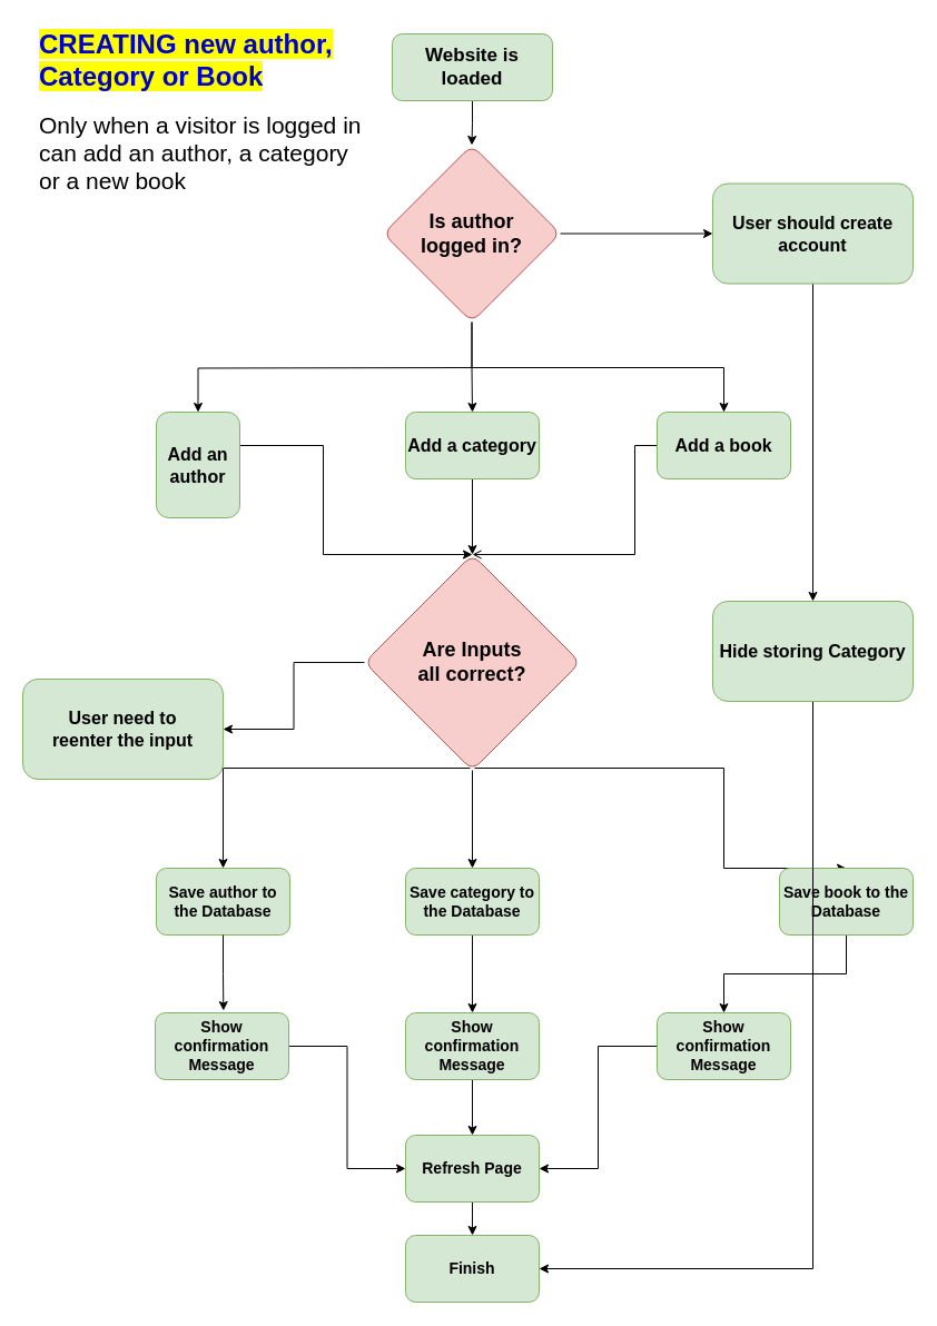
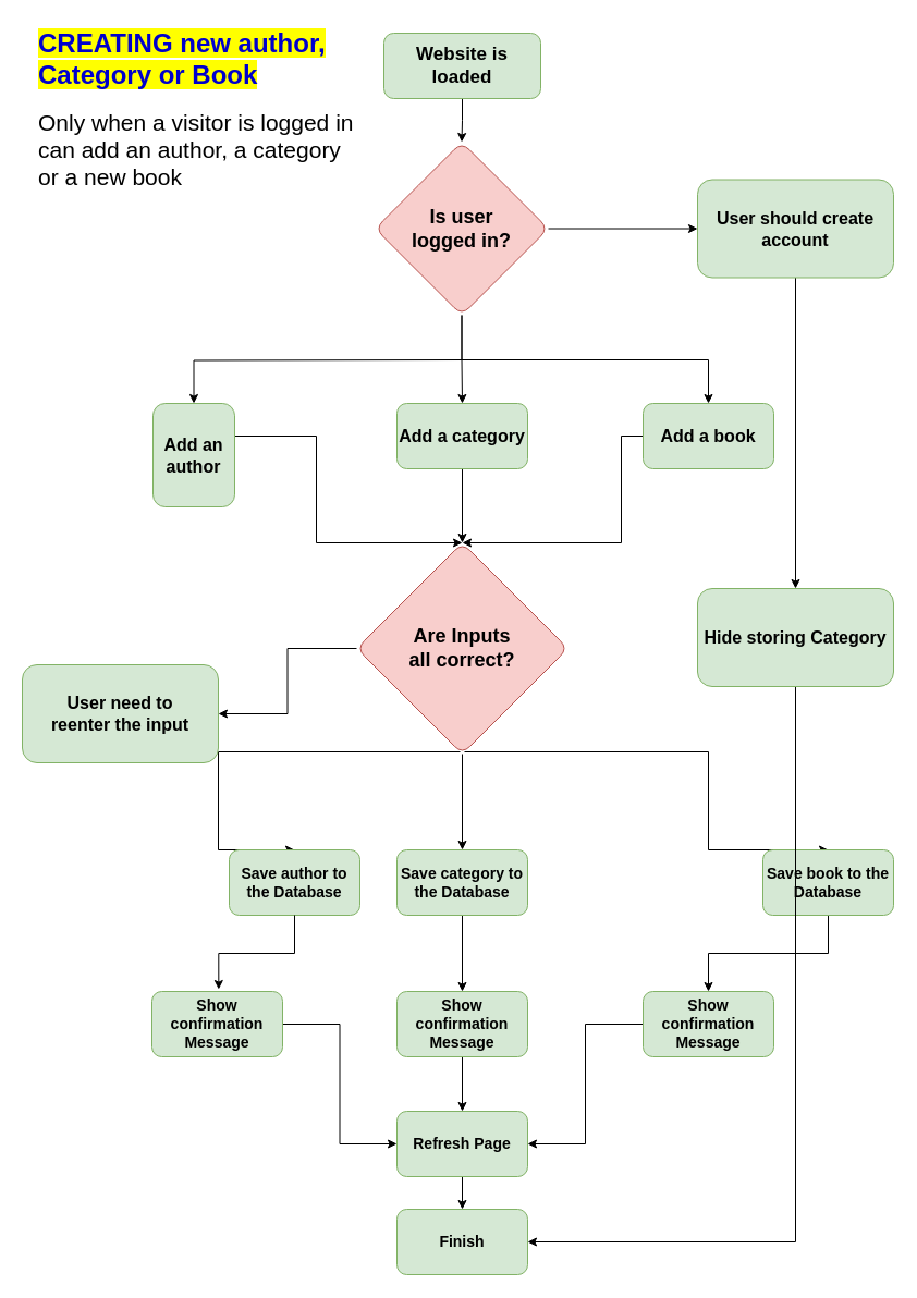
  <mxCell id="0" />
  <mxCell id="1" parent="0" />
  <mxCell id="2" value="" style="edgeStyle=orthogonalEdgeStyle;rounded=0;orthogonalLoop=1;jettySize=auto;html=1;" edge="1" parent="1" source="3" target="8"><mxGeometry relative="1" as="geometry" /></mxCell>
  <mxCell id="3" value="&lt;font style=&quot;font-size: 17px;&quot;&gt;Website is loaded&lt;/font&gt;" style="rounded=1;whiteSpace=wrap;html=1;fontStyle=1;fillColor=#d5e8d4;strokeColor=#82b366;" vertex="1" parent="1"><mxGeometry x="352" y="30" width="144" height="60" as="geometry" /></mxCell>
  <mxCell id="4" style="edgeStyle=orthogonalEdgeStyle;rounded=0;orthogonalLoop=1;jettySize=auto;html=1;entryX=0.5;entryY=0;entryDx=0;entryDy=0;" edge="1" parent="1" target="10"><mxGeometry relative="1" as="geometry"><mxPoint x="424" y="330" as="sourcePoint" /></mxGeometry></mxCell>
  <mxCell id="5" style="edgeStyle=orthogonalEdgeStyle;rounded=0;orthogonalLoop=1;jettySize=auto;html=1;entryX=0.5;entryY=0;entryDx=0;entryDy=0;" edge="1" parent="1" source="8" target="12"><mxGeometry relative="1" as="geometry" /></mxCell>
  <mxCell id="6" style="edgeStyle=orthogonalEdgeStyle;rounded=0;orthogonalLoop=1;jettySize=auto;html=1;entryX=0.5;entryY=0;entryDx=0;entryDy=0;exitX=0.5;exitY=1;exitDx=0;exitDy=0;" edge="1" parent="1" source="8" target="14"><mxGeometry relative="1" as="geometry"><Array as="points"><mxPoint x="424" y="330" /><mxPoint x="650" y="330" /></Array></mxGeometry></mxCell>
  <mxCell id="7" style="edgeStyle=orthogonalEdgeStyle;rounded=0;orthogonalLoop=1;jettySize=auto;html=1;entryX=0;entryY=0.5;entryDx=0;entryDy=0;" edge="1" parent="1" source="8" target="37"><mxGeometry relative="1" as="geometry" /></mxCell>
- <mxCell id="8" value="&lt;font style=&quot;font-size: 18px;&quot;&gt;Is author &lt;br&gt;logged in?&lt;/font&gt;" style="rhombus;whiteSpace=wrap;html=1;rounded=1;fontStyle=1;fillColor=#f8cecc;strokeColor=#b85450;" vertex="1" parent="1"><mxGeometry x="344" y="130" width="159" height="159" as="geometry" /></mxCell>
+ <mxCell id="8" value="&lt;font style=&quot;font-size: 18px;&quot;&gt;Is user &lt;br&gt;logged in?&lt;/font&gt;" style="rhombus;whiteSpace=wrap;html=1;rounded=1;fontStyle=1;fillColor=#f8cecc;strokeColor=#b85450;" vertex="1" parent="1"><mxGeometry x="344" y="130" width="159" height="159" as="geometry" /></mxCell>
  <mxCell id="9" style="edgeStyle=orthogonalEdgeStyle;rounded=0;orthogonalLoop=1;jettySize=auto;html=1;entryX=0.5;entryY=0;entryDx=0;entryDy=0;" edge="1" parent="1" source="10" target="19"><mxGeometry relative="1" as="geometry"><Array as="points"><mxPoint x="290" y="400" /><mxPoint x="290" y="498" /></Array></mxGeometry></mxCell>
  <mxCell id="10" value="Add an author" style="whiteSpace=wrap;html=1;rounded=1;fontStyle=1;fontSize=16;fillColor=#d5e8d4;strokeColor=#82b366;" vertex="1" parent="1"><mxGeometry x="140" y="370" width="75" height="95" as="geometry" /></mxCell>
  <mxCell id="11" value="" style="edgeStyle=orthogonalEdgeStyle;rounded=0;orthogonalLoop=1;jettySize=auto;html=1;" edge="1" parent="1" source="12" target="19"><mxGeometry relative="1" as="geometry" /></mxCell>
  <mxCell id="12" value="Add a category" style="whiteSpace=wrap;html=1;rounded=1;fontStyle=1;fontSize=16;fillColor=#d5e8d4;strokeColor=#82b366;" vertex="1" parent="1"><mxGeometry x="364" y="370" width="120" height="60" as="geometry" /></mxCell>
- <mxCell id="13" style="edgeStyle=orthogonalEdgeStyle;rounded=0;orthogonalLoop=1;jettySize=auto;html=1;entryX=0.5;entryY=0;entryDx=0;entryDy=0;endArrow=open;" edge="1" parent="1" source="14" target="19"><mxGeometry relative="1" as="geometry"><Array as="points"><mxPoint x="570" y="400" /><mxPoint x="570" y="498" /></Array></mxGeometry></mxCell>
+ <mxCell id="13" style="edgeStyle=orthogonalEdgeStyle;rounded=0;orthogonalLoop=1;jettySize=auto;html=1;entryX=0.5;entryY=0;entryDx=0;entryDy=0;" edge="1" parent="1" source="14" target="19"><mxGeometry relative="1" as="geometry"><Array as="points"><mxPoint x="570" y="400" /><mxPoint x="570" y="498" /></Array></mxGeometry></mxCell>
  <mxCell id="14" value="Add a book" style="whiteSpace=wrap;html=1;rounded=1;fontStyle=1;fontSize=16;fillColor=#d5e8d4;strokeColor=#82b366;" vertex="1" parent="1"><mxGeometry x="590" y="370" width="120" height="60" as="geometry" /></mxCell>
  <mxCell id="15" value="" style="edgeStyle=orthogonalEdgeStyle;rounded=0;orthogonalLoop=1;jettySize=auto;html=1;" edge="1" parent="1" source="19" target="21"><mxGeometry relative="1" as="geometry" /></mxCell>
  <mxCell id="16" style="edgeStyle=orthogonalEdgeStyle;rounded=0;orthogonalLoop=1;jettySize=auto;html=1;entryX=0.5;entryY=0;entryDx=0;entryDy=0;" edge="1" parent="1" source="19" target="24"><mxGeometry relative="1" as="geometry"><Array as="points"><mxPoint x="200" y="690" /></Array></mxGeometry></mxCell>
  <mxCell id="17" style="edgeStyle=orthogonalEdgeStyle;rounded=0;orthogonalLoop=1;jettySize=auto;html=1;entryX=0.5;entryY=0;entryDx=0;entryDy=0;" edge="1" parent="1" source="19" target="23"><mxGeometry relative="1" as="geometry"><Array as="points"><mxPoint x="650" y="690" /></Array></mxGeometry></mxCell>
  <mxCell id="18" style="edgeStyle=orthogonalEdgeStyle;rounded=0;orthogonalLoop=1;jettySize=auto;html=1;entryX=1;entryY=0.5;entryDx=0;entryDy=0;" edge="1" parent="1" source="19" target="40"><mxGeometry relative="1" as="geometry" /></mxCell>
  <mxCell id="19" value="&lt;font style=&quot;font-size: 18px;&quot;&gt;&lt;b&gt;Are Inputs &lt;br&gt;all correct?&lt;/b&gt;&lt;/font&gt;" style="rhombus;whiteSpace=wrap;html=1;rounded=1;fillColor=#f8cecc;strokeColor=#b85450;" vertex="1" parent="1"><mxGeometry x="327" y="498" width="194" height="194" as="geometry" /></mxCell>
  <mxCell id="20" style="edgeStyle=orthogonalEdgeStyle;rounded=0;orthogonalLoop=1;jettySize=auto;html=1;entryX=0.5;entryY=0;entryDx=0;entryDy=0;" edge="1" parent="1" source="21" target="30"><mxGeometry relative="1" as="geometry" /></mxCell>
  <mxCell id="21" value="&lt;font style=&quot;font-size: 14px;&quot;&gt;&lt;b&gt;Save category to the Database&lt;/b&gt;&lt;/font&gt;" style="whiteSpace=wrap;html=1;rounded=1;fillColor=#d5e8d4;strokeColor=#82b366;" vertex="1" parent="1"><mxGeometry x="364" y="780" width="120" height="60" as="geometry" /></mxCell>
  <mxCell id="22" style="edgeStyle=orthogonalEdgeStyle;rounded=0;orthogonalLoop=1;jettySize=auto;html=1;entryX=0.5;entryY=0;entryDx=0;entryDy=0;" edge="1" parent="1" source="23" target="32"><mxGeometry relative="1" as="geometry" /></mxCell>
  <mxCell id="23" value="&lt;font style=&quot;font-size: 14px;&quot;&gt;&lt;b&gt;Save book to the Database&lt;/b&gt;&lt;/font&gt;" style="whiteSpace=wrap;html=1;rounded=1;fillColor=#d5e8d4;strokeColor=#82b366;" vertex="1" parent="1"><mxGeometry x="700" y="780" width="120" height="60" as="geometry" /></mxCell>
- <mxCell id="24" value="&lt;font style=&quot;font-size: 14px;&quot;&gt;&lt;b&gt;Save author to the Database&lt;/b&gt;&lt;/font&gt;" style="whiteSpace=wrap;html=1;rounded=1;fillColor=#d5e8d4;strokeColor=#82b366;" vertex="1" parent="1"><mxGeometry x="140" y="780" width="120" height="60" as="geometry" /></mxCell>
+ <mxCell id="24" value="&lt;font style=&quot;font-size: 14px;&quot;&gt;&lt;b&gt;Save author to the Database&lt;/b&gt;&lt;/font&gt;" style="whiteSpace=wrap;html=1;rounded=1;fillColor=#d5e8d4;strokeColor=#82b366;" vertex="1" parent="1"><mxGeometry x="210" y="780" width="120" height="60" as="geometry" /></mxCell>
  <mxCell id="25" style="edgeStyle=orthogonalEdgeStyle;rounded=0;orthogonalLoop=1;jettySize=auto;html=1;entryX=0;entryY=0.5;entryDx=0;entryDy=0;" edge="1" parent="1" source="26" target="28"><mxGeometry relative="1" as="geometry" /></mxCell>
  <mxCell id="26" value="&lt;font style=&quot;font-size: 14px;&quot;&gt;&lt;b&gt;Show confirmation Message&lt;br&gt;&lt;/b&gt;&lt;/font&gt;" style="whiteSpace=wrap;html=1;rounded=1;fillColor=#d5e8d4;strokeColor=#82b366;" vertex="1" parent="1"><mxGeometry x="139" y="910" width="120" height="60" as="geometry" /></mxCell>
  <mxCell id="27" style="edgeStyle=orthogonalEdgeStyle;rounded=0;orthogonalLoop=1;jettySize=auto;html=1;entryX=0.5;entryY=0;entryDx=0;entryDy=0;" edge="1" parent="1" source="28" target="33"><mxGeometry relative="1" as="geometry" /></mxCell>
  <mxCell id="28" value="&lt;font style=&quot;font-size: 14px;&quot;&gt;&lt;b&gt;Refresh Page&lt;/b&gt;&lt;/font&gt;" style="whiteSpace=wrap;html=1;rounded=1;fillColor=#d5e8d4;strokeColor=#82b366;" vertex="1" parent="1"><mxGeometry x="364" y="1020" width="120" height="60" as="geometry" /></mxCell>
  <mxCell id="29" style="edgeStyle=orthogonalEdgeStyle;rounded=0;orthogonalLoop=1;jettySize=auto;html=1;entryX=0.5;entryY=0;entryDx=0;entryDy=0;" edge="1" parent="1" source="30" target="28"><mxGeometry relative="1" as="geometry" /></mxCell>
  <mxCell id="30" value="&lt;font style=&quot;font-size: 14px;&quot;&gt;&lt;b&gt;Show confirmation Message&lt;br&gt;&lt;/b&gt;&lt;/font&gt;" style="whiteSpace=wrap;html=1;rounded=1;fillColor=#d5e8d4;strokeColor=#82b366;" vertex="1" parent="1"><mxGeometry x="364" y="910" width="120" height="60" as="geometry" /></mxCell>
  <mxCell id="31" style="edgeStyle=orthogonalEdgeStyle;rounded=0;orthogonalLoop=1;jettySize=auto;html=1;entryX=1;entryY=0.5;entryDx=0;entryDy=0;" edge="1" parent="1" source="32" target="28"><mxGeometry relative="1" as="geometry" /></mxCell>
  <mxCell id="32" value="&lt;font style=&quot;font-size: 14px;&quot;&gt;&lt;b&gt;Show confirmation Message&lt;br&gt;&lt;/b&gt;&lt;/font&gt;" style="whiteSpace=wrap;html=1;rounded=1;fillColor=#d5e8d4;strokeColor=#82b366;" vertex="1" parent="1"><mxGeometry x="590" y="910" width="120" height="60" as="geometry" /></mxCell>
  <mxCell id="33" value="&lt;font style=&quot;font-size: 14px;&quot;&gt;&lt;b&gt;Finish&lt;/b&gt;&lt;/font&gt;" style="whiteSpace=wrap;html=1;rounded=1;fillColor=#d5e8d4;strokeColor=#82b366;" vertex="1" parent="1"><mxGeometry x="364" y="1110" width="120" height="60" as="geometry" /></mxCell>
  <mxCell id="34" style="edgeStyle=orthogonalEdgeStyle;rounded=0;orthogonalLoop=1;jettySize=auto;html=1;entryX=0.511;entryY=-0.033;entryDx=0;entryDy=0;entryPerimeter=0;" edge="1" parent="1" source="24" target="26"><mxGeometry relative="1" as="geometry" /></mxCell>
  <mxCell id="35" value="&lt;h1&gt;&lt;span style=&quot;background-color: rgb(255, 255, 0);&quot;&gt;&lt;font color=&quot;#0000cc&quot;&gt;CREATING new author, Category or Book&lt;/font&gt;&lt;/span&gt;&lt;/h1&gt;&lt;div&gt;&lt;font style=&quot;font-size: 21px;&quot;&gt;Only when a visitor is logged in can add an author, a category or a new book&lt;/font&gt;&lt;/div&gt;" style="text;html=1;strokeColor=none;fillColor=none;spacing=5;spacingTop=-20;whiteSpace=wrap;overflow=hidden;rounded=0;" vertex="1" parent="1"><mxGeometry x="30" y="20" width="310" height="180" as="geometry" /></mxCell>
  <mxCell id="36" style="edgeStyle=orthogonalEdgeStyle;rounded=0;orthogonalLoop=1;jettySize=auto;html=1;entryX=0.5;entryY=0;entryDx=0;entryDy=0;" edge="1" parent="1" source="37" target="39"><mxGeometry relative="1" as="geometry" /></mxCell>
  <mxCell id="37" value="User should create account" style="whiteSpace=wrap;html=1;rounded=1;fontStyle=1;fontSize=16;fillColor=#d5e8d4;strokeColor=#82b366;" vertex="1" parent="1"><mxGeometry x="640" y="164.5" width="180" height="90" as="geometry" /></mxCell>
  <mxCell id="38" style="edgeStyle=orthogonalEdgeStyle;rounded=0;orthogonalLoop=1;jettySize=auto;html=1;entryX=1;entryY=0.5;entryDx=0;entryDy=0;" edge="1" parent="1" source="39" target="33"><mxGeometry relative="1" as="geometry"><Array as="points"><mxPoint x="730" y="1140" /></Array></mxGeometry></mxCell>
  <mxCell id="39" value="Hide storing Category" style="whiteSpace=wrap;html=1;rounded=1;fontStyle=1;fontSize=16;fillColor=#d5e8d4;strokeColor=#82b366;" vertex="1" parent="1"><mxGeometry x="640" y="540" width="180" height="90" as="geometry" /></mxCell>
  <mxCell id="40" value="User need to&lt;br&gt;reenter the input" style="whiteSpace=wrap;html=1;rounded=1;fontStyle=1;fontSize=16;fillColor=#d5e8d4;strokeColor=#82b366;" vertex="1" parent="1"><mxGeometry x="20" y="610" width="180" height="90" as="geometry" /></mxCell>
